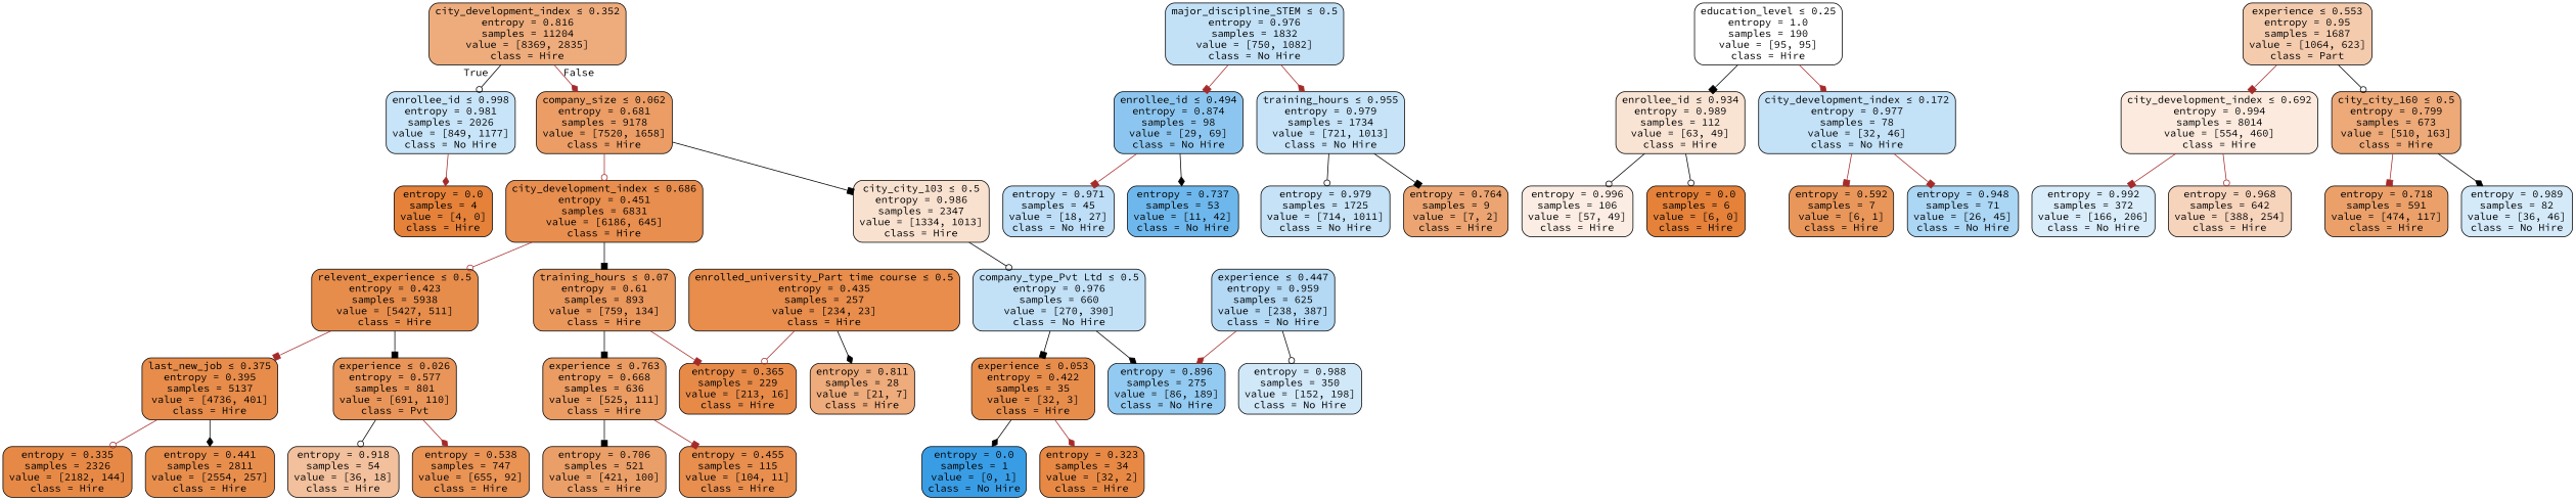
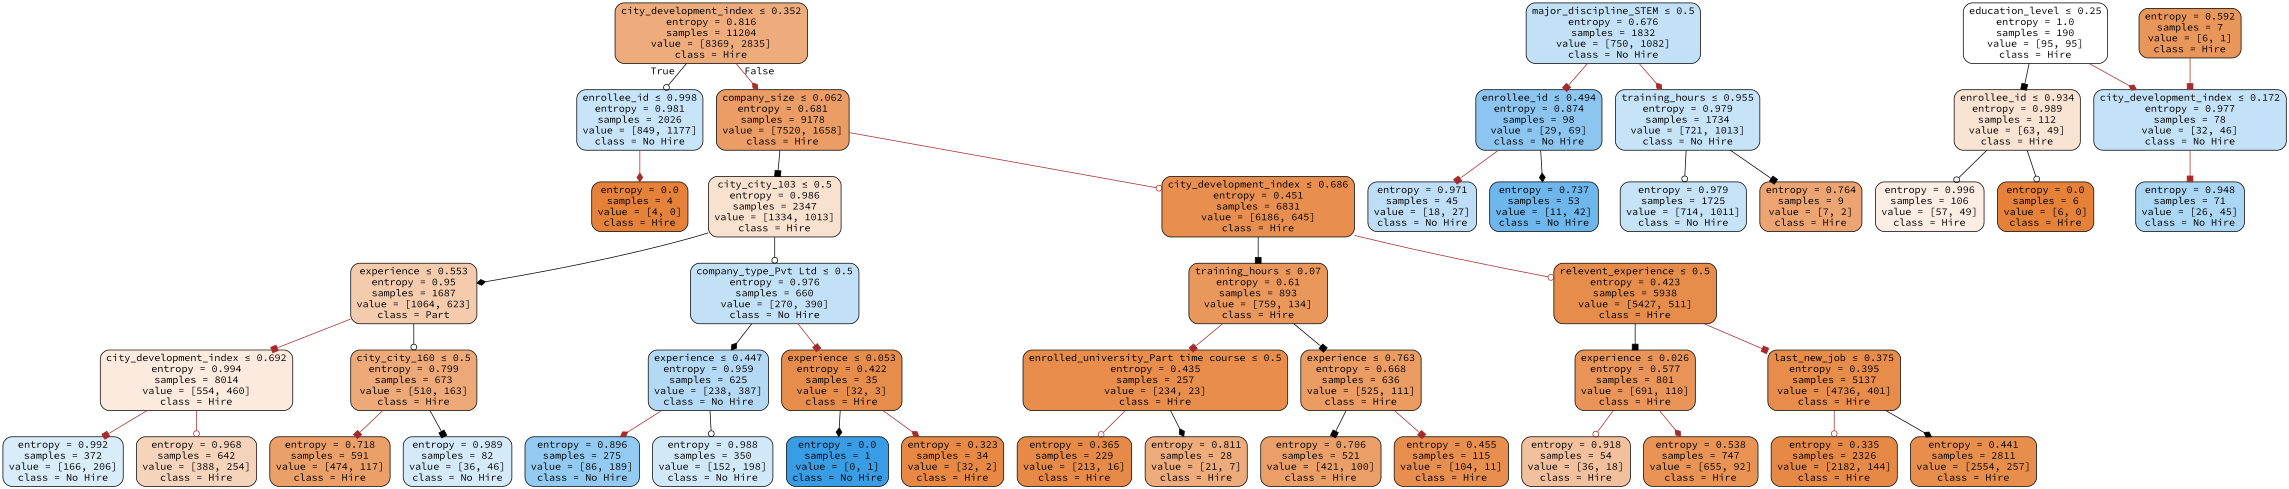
  digraph {
    fontname="Source Code Pro"
    node [color=black fillcolor="#e58139" fontname="Source Code Pro" shape=box style="filled, rounded"]
    edge [arrowhead=box color=brown fontname="Source Code Pro"]
    n1 [fillcolor="#eeac7c" label=<city_development_index &le; 0.352<br/>entropy = 0.816<br/>samples = 11204<br/>value = [8369, 2835]<br/>class = Hire>]
    n2 [fillcolor="#c8e4f8" label=<enrollee_id &le; 0.998<br/>entropy = 0.981<br/>samples = 2026<br/>value = [849, 1177]<br/>class = No Hire>]
    n3 [fillcolor="#eb9d65" label=<company_size &le; 0.062<br/>entropy = 0.681<br/>samples = 9178<br/>value = [7520, 1658]<br/>class = Hire>]
    n4 [label=<entropy = 0.0<br/>samples = 4<br/>value = [4, 0]<br/>class = Hire>]
    n5 [fillcolor="#f9e1cf" label=<city_city_103 &le; 0.5<br/>entropy = 0.986<br/>samples = 2347<br/>value = [1334, 1013]<br/>class = Hire>]
    n6 [fillcolor="#e88e4e" label=<city_development_index &le; 0.686<br/>entropy = 0.451<br/>samples = 6831<br/>value = [6186, 645]<br/>class = Hire>]
-   n7 [fillcolor="#c2e1f7" label=<major_discipline_STEM &le; 0.5<br/>entropy = 0.976<br/>samples = 1832<br/>value = [750, 1082]<br/>class = No Hire>]
+   n7 [fillcolor="#c2e1f7" label=<major_discipline_STEM &le; 0.5<br/>entropy = 0.676<br/>samples = 1832<br/>value = [750, 1082]<br/>class = No Hire>]
    n8 [fillcolor="#8cc6f0" label=<enrollee_id &le; 0.494<br/>entropy = 0.874<br/>samples = 98<br/>value = [29, 69]<br/>class = No Hire>]
    n9 [fillcolor="#c6e3f8" label=<training_hours &le; 0.955<br/>entropy = 0.979<br/>samples = 1734<br/>value = [721, 1013]<br/>class = No Hire>]
    n10 [fillcolor="#ffffff" label=<education_level &le; 0.25<br/>entropy = 1.0<br/>samples = 190<br/>value = [95, 95]<br/>class = Hire>]
    n11 [fillcolor="#f9e3d3" label=<enrollee_id &le; 0.934<br/>entropy = 0.989<br/>samples = 112<br/>value = [63, 49]<br/>class = Hire>]
    n12 [fillcolor="#c3e1f7" label=<city_development_index &le; 0.172<br/>entropy = 0.977<br/>samples = 78<br/>value = [32, 46]<br/>class = No Hire>]
    n13 [fillcolor="#bddef6" label=<entropy = 0.971<br/>samples = 45<br/>value = [18, 27]<br/>class = No Hire>]
    n14 [fillcolor="#6db7ec" label=<entropy = 0.737<br/>samples = 53<br/>value = [11, 42]<br/>class = No Hire>]
    n15 [fillcolor="#c5e2f7" label=<entropy = 0.979<br/>samples = 1725<br/>value = [714, 1011]<br/>class = No Hire>]
    n16 [fillcolor="#eca572" label=<entropy = 0.764<br/>samples = 9<br/>value = [7, 2]<br/>class = Hire>]
    n17 [fillcolor="#fbede3" label=<entropy = 0.996<br/>samples = 106<br/>value = [57, 49]<br/>class = Hire>]
    n18 [label=<entropy = 0.0<br/>samples = 6<br/>value = [6, 0]<br/>class = Hire>]
    n19 [fillcolor="#e9965a" label=<entropy = 0.592<br/>samples = 7<br/>value = [6, 1]<br/>class = Hire>]
    n20 [fillcolor="#abd6f4" label=<entropy = 0.948<br/>samples = 71<br/>value = [26, 45]<br/>class = No Hire>]
    n21 [fillcolor="#f4cbad" label=<experience &le; 0.553<br/>entropy = 0.95<br/>samples = 1687<br/>value = [1064, 623]<br/>class = Part>]
    n22 [fillcolor="#c2e1f7" label=<company_type_Pvt Ltd &le; 0.5<br/>entropy = 0.976<br/>samples = 660<br/>value = [270, 390]<br/>class = No Hire>]
    n23 [fillcolor="#ea975c" label=<training_hours &le; 0.07<br/>entropy = 0.61<br/>samples = 893<br/>value = [759, 134]<br/>class = Hire>]
    n24 [fillcolor="#e78d4c" label=<relevent_experience &le; 0.5<br/>entropy = 0.423<br/>samples = 5938<br/>value = [5427, 511]<br/>class = Hire>]
    n25 [fillcolor="#fbeadd" label=<city_development_index &le; 0.692<br/>entropy = 0.994<br/>samples = 8014<br/>value = [554, 460]<br/>class = Hire>]
    n26 [fillcolor="#eda978" label=<city_city_160 &le; 0.5<br/>entropy = 0.799<br/>samples = 673<br/>value = [510, 163]<br/>class = Hire>]
    n27 [fillcolor="#b3d9f5" label=<experience &le; 0.447<br/>entropy = 0.959<br/>samples = 625<br/>value = [238, 387]<br/>class = No Hire>]
    n28 [fillcolor="#e78d4c" label=<experience &le; 0.053<br/>entropy = 0.422<br/>samples = 35<br/>value = [32, 3]<br/>class = Hire>]
    n29 [fillcolor="#d9ecfa" label=<entropy = 0.992<br/>samples = 372<br/>value = [166, 206]<br/>class = No Hire>]
    n30 [fillcolor="#f6d3bb" label=<entropy = 0.968<br/>samples = 642<br/>value = [388, 254]<br/>class = Hire>]
    n31 [fillcolor="#eba06a" label=<entropy = 0.718<br/>samples = 591<br/>value = [474, 117]<br/>class = Hire>]
    n32 [fillcolor="#d4eaf9" label=<entropy = 0.989<br/>samples = 82<br/>value = [36, 46]<br/>class = No Hire>]
    n33 [fillcolor="#93caf1" label=<entropy = 0.896<br/>samples = 275<br/>value = [86, 189]<br/>class = No Hire>]
    n34 [fillcolor="#d1e8f9" label=<entropy = 0.988<br/>samples = 350<br/>value = [152, 198]<br/>class = No Hire>]
    n35 [fillcolor="#399de5" label=<entropy = 0.0<br/>samples = 1<br/>value = [0, 1]<br/>class = No Hire>]
    n36 [fillcolor="#e78945" label=<entropy = 0.323<br/>samples = 34<br/>value = [32, 2]<br/>class = Hire>]
    n37 [fillcolor="#e88d4c" label=<enrolled_university_Part time course &le; 0.5<br/>entropy = 0.435<br/>samples = 257<br/>value = [234, 23]<br/>class = Hire>]
    n38 [fillcolor="#ea9c63" label=<experience &le; 0.763<br/>entropy = 0.668<br/>samples = 636<br/>value = [525, 111]<br/>class = Hire>]
-   n39 [fillcolor="#e99559" label=<experience &le; 0.026<br/>entropy = 0.577<br/>samples = 801<br/>value = [691, 110]<br/>class = Pvt>]
+   n39 [fillcolor="#e99559" label=<experience &le; 0.026<br/>entropy = 0.577<br/>samples = 801<br/>value = [691, 110]<br/>class = Hire>]
    n40 [fillcolor="#e78c4a" label=<last_new_job &le; 0.375<br/>entropy = 0.395<br/>samples = 5137<br/>value = [4736, 401]<br/>class = Hire>]
    n41 [fillcolor="#e78a48" label=<entropy = 0.365<br/>samples = 229<br/>value = [213, 16]<br/>class = Hire>]
    n42 [fillcolor="#eeab7b" label=<entropy = 0.811<br/>samples = 28<br/>value = [21, 7]<br/>class = Hire>]
    n43 [fillcolor="#eb9f68" label=<entropy = 0.706<br/>samples = 521<br/>value = [421, 100]<br/>class = Hire>]
    n44 [fillcolor="#e88e4e" label=<entropy = 0.455<br/>samples = 115<br/>value = [104, 11]<br/>class = Hire>]
    n45 [fillcolor="#f2c09c" label=<entropy = 0.918<br/>samples = 54<br/>value = [36, 18]<br/>class = Hire>]
    n46 [fillcolor="#e99355" label=<entropy = 0.538<br/>samples = 747<br/>value = [655, 92]<br/>class = Hire>]
    n47 [fillcolor="#e78946" label=<entropy = 0.335<br/>samples = 2326<br/>value = [2182, 144]<br/>class = Hire>]
    n48 [fillcolor="#e88e4d" label=<entropy = 0.441<br/>samples = 2811<br/>value = [2554, 257]<br/>class = Hire>]
    n1 -> n2 [arrowhead=odot color=black headlabel=True labelangle=45 labeldistance=2.5]
    n1 -> n3 [arrowhead=diamond headlabel=False labelangle=-45 labeldistance=2.5]
    n2 -> n4 [arrowhead=diamond]
    n3 -> n5 [color=black]
    n3 -> n6 [arrowhead=odot]
+   n5 -> n21 [arrowhead=diamond color=black]
    n5 -> n22 [arrowhead=odot color=black]
    n6 -> n23 [color=black]
    n6 -> n24 [arrowhead=odot]
    n7 -> n8
    n7 -> n9 [arrowhead=diamond]
    n8 -> n13
    n8 -> n14 [arrowhead=diamond color=black]
    n9 -> n15 [arrowhead=odot color=black]
    n9 -> n16 [color=black]
    n10 -> n11 [color=black]
    n10 -> n12 [arrowhead=diamond]
    n11 -> n17 [arrowhead=odot color=black]
    n11 -> n18 [arrowhead=odot color=black]
-   n12 -> n19
+   n19 -> n12
    n12 -> n20
    n21 -> n25
    n21 -> n26 [arrowhead=odot color=black]
-   n22 -> n33 [arrowhead=diamond color=black]
-   n22 -> n28 [color=black]
-   n23 -> n41
+   n22 -> n27 [arrowhead=diamond color=black]
+   n22 -> n28
+   n23 -> n37
    n23 -> n38 [color=black]
    n24 -> n39 [color=black]
    n24 -> n40
    n25 -> n29
    n25 -> n30 [arrowhead=odot]
    n26 -> n31
-   n26 -> n32 [arrowhead=diamond color=black]
+   n26 -> n32 [color=black]
    n27 -> n33 [arrowhead=diamond]
    n27 -> n34 [arrowhead=odot color=black]
    n28 -> n35 [arrowhead=diamond color=black]
    n28 -> n36 [arrowhead=diamond]
    n37 -> n41 [arrowhead=odot]
    n37 -> n42 [arrowhead=diamond color=black]
    n38 -> n43 [color=black]
    n38 -> n44
-   n39 -> n45 [arrowhead=odot color=black]
+   n39 -> n45 [arrowhead=odot]
    n39 -> n46 [arrowhead=diamond]
    n40 -> n47 [arrowhead=odot]
    n40 -> n48 [arrowhead=diamond color=black]
  }
